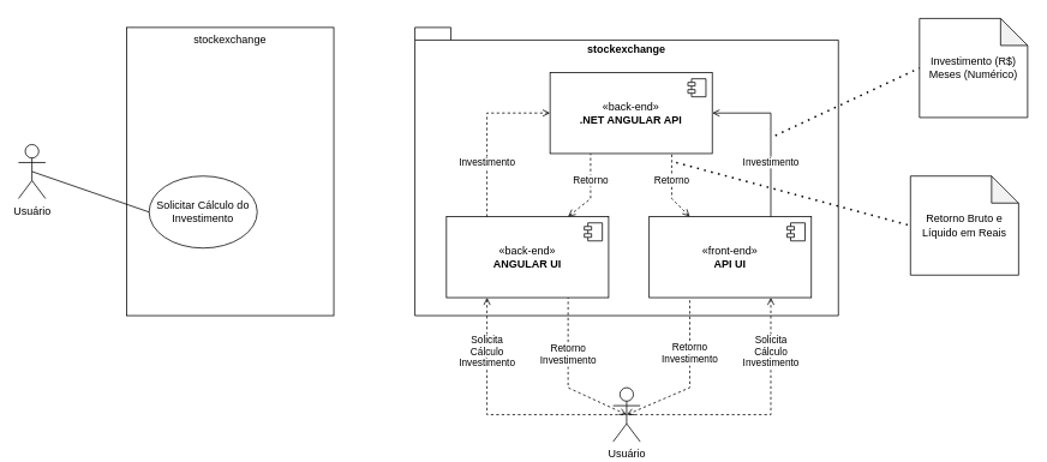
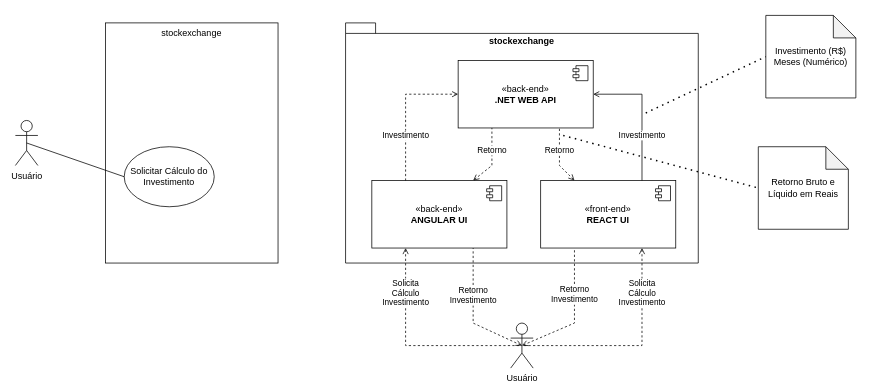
  <mxCell id="0" />
  <mxCell id="1" parent="0" />
  <mxCell id="2" value="stockexchange" style="shape=folder;fontStyle=1;spacingTop=10;tabWidth=40;tabHeight=14;tabPosition=left;html=1;whiteSpace=wrap;verticalAlign=top;" parent="1" vertex="1"><mxGeometry x="460" y="30" width="470" height="320" as="geometry" /></mxCell>
  <mxCell id="3" value="stockexchange" style="rounded=0;whiteSpace=wrap;html=1;verticalAlign=top;" parent="1" vertex="1"><mxGeometry x="140" y="30" width="230" height="320" as="geometry" /></mxCell>
  <mxCell id="4" value="Usuário" style="shape=umlActor;verticalLabelPosition=bottom;verticalAlign=top;html=1;outlineConnect=0;" parent="1" vertex="1"><mxGeometry x="20" y="160" width="30" height="60" as="geometry" /></mxCell>
  <mxCell id="5" value="Solicitar Cálculo do Investimento" style="ellipse;whiteSpace=wrap;html=1;" parent="1" vertex="1"><mxGeometry x="165" y="195" width="120" height="80" as="geometry" /></mxCell>
  <mxCell id="6" value="" style="endArrow=none;html=1;rounded=0;exitX=0.5;exitY=0.5;exitDx=0;exitDy=0;exitPerimeter=0;entryX=0;entryY=0.5;entryDx=0;entryDy=0;" parent="1" source="4" target="5" edge="1"><mxGeometry width="50" height="50" relative="1" as="geometry"><mxPoint x="120" y="90" as="sourcePoint" /><mxPoint x="170" y="40" as="targetPoint" /></mxGeometry></mxCell>
- <mxCell id="7" value="«back-end»&lt;br&gt;&lt;b&gt;.NET ANGULAR API&lt;/b&gt;" style="html=1;dropTarget=0;whiteSpace=wrap;" parent="1" vertex="1"><mxGeometry x="610" y="80" width="180" height="90" as="geometry" /></mxCell>
+ <mxCell id="7" value="«back-end»&lt;br&gt;&lt;b&gt;.NET WEB API&lt;/b&gt;" style="html=1;dropTarget=0;whiteSpace=wrap;" parent="1" vertex="1"><mxGeometry x="610" y="80" width="180" height="90" as="geometry" /></mxCell>
  <mxCell id="8" value="" style="shape=module;jettyWidth=8;jettyHeight=4;" parent="7" vertex="1"><mxGeometry x="1" width="20" height="20" relative="1" as="geometry"><mxPoint x="-27" y="7" as="offset" /></mxGeometry></mxCell>
  <mxCell id="9" value="«back-end»&lt;br&gt;&lt;b&gt;ANGULAR UI&lt;/b&gt;" style="html=1;dropTarget=0;whiteSpace=wrap;" parent="1" vertex="1"><mxGeometry x="495" y="240" width="180" height="90" as="geometry" /></mxCell>
  <mxCell id="10" value="" style="shape=module;jettyWidth=8;jettyHeight=4;" parent="9" vertex="1"><mxGeometry x="1" width="20" height="20" relative="1" as="geometry"><mxPoint x="-27" y="7" as="offset" /></mxGeometry></mxCell>
  <mxCell id="11" value="Usuário" style="shape=umlActor;verticalLabelPosition=bottom;verticalAlign=top;html=1;outlineConnect=0;" parent="1" vertex="1"><mxGeometry x="680" y="430" width="30" height="60" as="geometry" /></mxCell>
  <mxCell id="12" value="Retorno&lt;div&gt;Investimento&lt;/div&gt;" style="endArrow=none;endSize=12;dashed=1;html=1;rounded=0;entryX=0.75;entryY=1;entryDx=0;entryDy=0;exitX=0.5;exitY=0.5;exitDx=0;exitDy=0;exitPerimeter=0;startArrow=open;startFill=0;" parent="1" source="11" target="9" edge="1"><mxGeometry x="0.273" width="160" relative="1" as="geometry"><mxPoint x="210" y="210" as="sourcePoint" /><mxPoint x="370" y="210" as="targetPoint" /><mxPoint as="offset" /><Array as="points"><mxPoint x="630" y="430" /></Array></mxGeometry></mxCell>
- <mxCell id="13" value="«front-end»&lt;br&gt;&lt;b&gt;API UI&lt;/b&gt;" style="html=1;dropTarget=0;whiteSpace=wrap;" vertex="1" parent="1"><mxGeometry x="720" y="240" width="180" height="90" as="geometry" /></mxCell>
+ <mxCell id="13" value="«front-end»&lt;br&gt;&lt;b&gt;REACT UI&lt;/b&gt;" style="html=1;dropTarget=0;whiteSpace=wrap;" vertex="1" parent="1"><mxGeometry x="720" y="240" width="180" height="90" as="geometry" /></mxCell>
  <mxCell id="14" value="" style="shape=module;jettyWidth=8;jettyHeight=4;" vertex="1" parent="13"><mxGeometry x="1" width="20" height="20" relative="1" as="geometry"><mxPoint x="-27" y="7" as="offset" /></mxGeometry></mxCell>
  <mxCell id="15" value="Solicita&lt;div&gt;Cálculo&lt;br&gt;&lt;/div&gt;&lt;span style=&quot;background-color: light-dark(#ffffff, var(--ge-dark-color, #121212)); color: light-dark(rgb(0, 0, 0), rgb(255, 255, 255));&quot;&gt;Investimento&lt;/span&gt;" style="endArrow=none;endSize=12;dashed=1;html=1;rounded=0;exitX=0.25;exitY=1;exitDx=0;exitDy=0;entryX=0.5;entryY=0.5;entryDx=0;entryDy=0;entryPerimeter=0;startArrow=open;startFill=0;" edge="1" parent="1" source="9" target="11"><mxGeometry x="-0.579" width="160" relative="1" as="geometry"><mxPoint x="680" y="460" as="sourcePoint" /><mxPoint x="500" y="460" as="targetPoint" /><mxPoint as="offset" /><Array as="points"><mxPoint x="540" y="460" /></Array></mxGeometry></mxCell>
  <mxCell id="16" value="Retorno&lt;div&gt;Investimento&lt;/div&gt;" style="endArrow=none;endSize=12;dashed=1;html=1;rounded=0;entryX=0.25;entryY=1;entryDx=0;entryDy=0;exitX=0.5;exitY=0.5;exitDx=0;exitDy=0;exitPerimeter=0;startArrow=open;startFill=0;" edge="1" parent="1" source="11" target="13"><mxGeometry x="0.294" width="160" relative="1" as="geometry"><mxPoint x="705" y="440" as="sourcePoint" /><mxPoint x="640" y="340" as="targetPoint" /><mxPoint as="offset" /><Array as="points"><mxPoint x="765" y="430" /></Array></mxGeometry></mxCell>
  <mxCell id="17" value="Solicita&lt;div&gt;Cálculo&lt;br&gt;&lt;/div&gt;&lt;span style=&quot;background-color: light-dark(#ffffff, var(--ge-dark-color, #121212)); color: light-dark(rgb(0, 0, 0), rgb(255, 255, 255));&quot;&gt;Investimento&lt;/span&gt;" style="endArrow=none;endSize=12;dashed=1;html=1;rounded=0;exitX=0.75;exitY=1;exitDx=0;exitDy=0;entryX=0.5;entryY=0.5;entryDx=0;entryDy=0;entryPerimeter=0;startArrow=open;startFill=0;" edge="1" parent="1" source="13" target="11"><mxGeometry x="-0.586" width="160" relative="1" as="geometry"><mxPoint x="580" y="420" as="sourcePoint" /><mxPoint x="620" y="570" as="targetPoint" /><mxPoint as="offset" /><Array as="points"><mxPoint x="855" y="460" /></Array></mxGeometry></mxCell>
  <mxCell id="18" value="Retorno Bruto e Líquido em Reais" style="shape=note;whiteSpace=wrap;html=1;backgroundOutline=1;darkOpacity=0.05;" vertex="1" parent="1"><mxGeometry x="1010" y="195" width="120" height="110" as="geometry" /></mxCell>
  <mxCell id="19" value="Investimento (R$)&lt;div&gt;Meses (Numérico)&lt;/div&gt;" style="shape=note;whiteSpace=wrap;html=1;backgroundOutline=1;darkOpacity=0.05;align=center;" vertex="1" parent="1"><mxGeometry x="1020" y="20" width="120" height="110" as="geometry" /></mxCell>
  <mxCell id="20" value="" style="endArrow=none;dashed=1;html=1;dashPattern=1 3;strokeWidth=2;rounded=0;entryX=0;entryY=0.5;entryDx=0;entryDy=0;entryPerimeter=0;" edge="1" parent="1" target="18"><mxGeometry width="50" height="50" relative="1" as="geometry"><mxPoint x="750" y="180" as="sourcePoint" /><mxPoint x="1030" y="300" as="targetPoint" /></mxGeometry></mxCell>
  <mxCell id="21" value="" style="endArrow=none;dashed=1;html=1;dashPattern=1 3;strokeWidth=2;rounded=0;entryX=0;entryY=0.5;entryDx=0;entryDy=0;entryPerimeter=0;" edge="1" parent="1" target="19"><mxGeometry width="50" height="50" relative="1" as="geometry"><mxPoint x="860" y="150" as="sourcePoint" /><mxPoint x="1030" y="400" as="targetPoint" /></mxGeometry></mxCell>
  <mxCell id="22" value="Investimento" style="endArrow=none;endSize=12;dashed=0;html=1;rounded=0;startArrow=open;startFill=0;exitX=1;exitY=0.5;exitDx=0;exitDy=0;entryX=0.75;entryY=0;entryDx=0;entryDy=0;" edge="1" parent="1" source="7" target="13"><mxGeometry x="0.333" width="160" relative="1" as="geometry"><mxPoint x="1010" y="440" as="sourcePoint" /><mxPoint x="780" y="560" as="targetPoint" /><mxPoint as="offset" /><Array as="points"><mxPoint x="855" y="125" /></Array></mxGeometry></mxCell>
  <mxCell id="23" value="Investimento" style="endArrow=none;endSize=12;dashed=1;html=1;rounded=0;exitX=0;exitY=0.5;exitDx=0;exitDy=0;startArrow=open;startFill=0;entryX=0.25;entryY=0;entryDx=0;entryDy=0;" edge="1" parent="1" source="7" target="9"><mxGeometry x="0.351" width="160" relative="1" as="geometry"><mxPoint x="440" y="430" as="sourcePoint" /><mxPoint x="430" y="240" as="targetPoint" /><mxPoint as="offset" /><Array as="points"><mxPoint x="540" y="125" /></Array></mxGeometry></mxCell>
  <mxCell id="24" value="Retorno" style="endArrow=none;endSize=12;dashed=1;html=1;rounded=0;entryX=0.25;entryY=1;entryDx=0;entryDy=0;exitX=0.75;exitY=0;exitDx=0;exitDy=0;startArrow=open;startFill=0;" edge="1" parent="1" source="9" target="7"><mxGeometry x="0.268" width="160" relative="1" as="geometry"><mxPoint x="715" y="570" as="sourcePoint" /><mxPoint x="650" y="440" as="targetPoint" /><mxPoint as="offset" /><Array as="points"><mxPoint x="655" y="220" /></Array></mxGeometry></mxCell>
  <mxCell id="25" value="Retorno" style="endArrow=none;endSize=12;dashed=1;html=1;rounded=0;entryX=0.75;entryY=1;entryDx=0;entryDy=0;startArrow=open;startFill=0;" edge="1" parent="1" target="7"><mxGeometry x="0.234" width="160" relative="1" as="geometry"><mxPoint x="765" y="240" as="sourcePoint" /><mxPoint x="685" y="230" as="targetPoint" /><mxPoint as="offset" /><Array as="points"><mxPoint x="745" y="220" /></Array></mxGeometry></mxCell>
